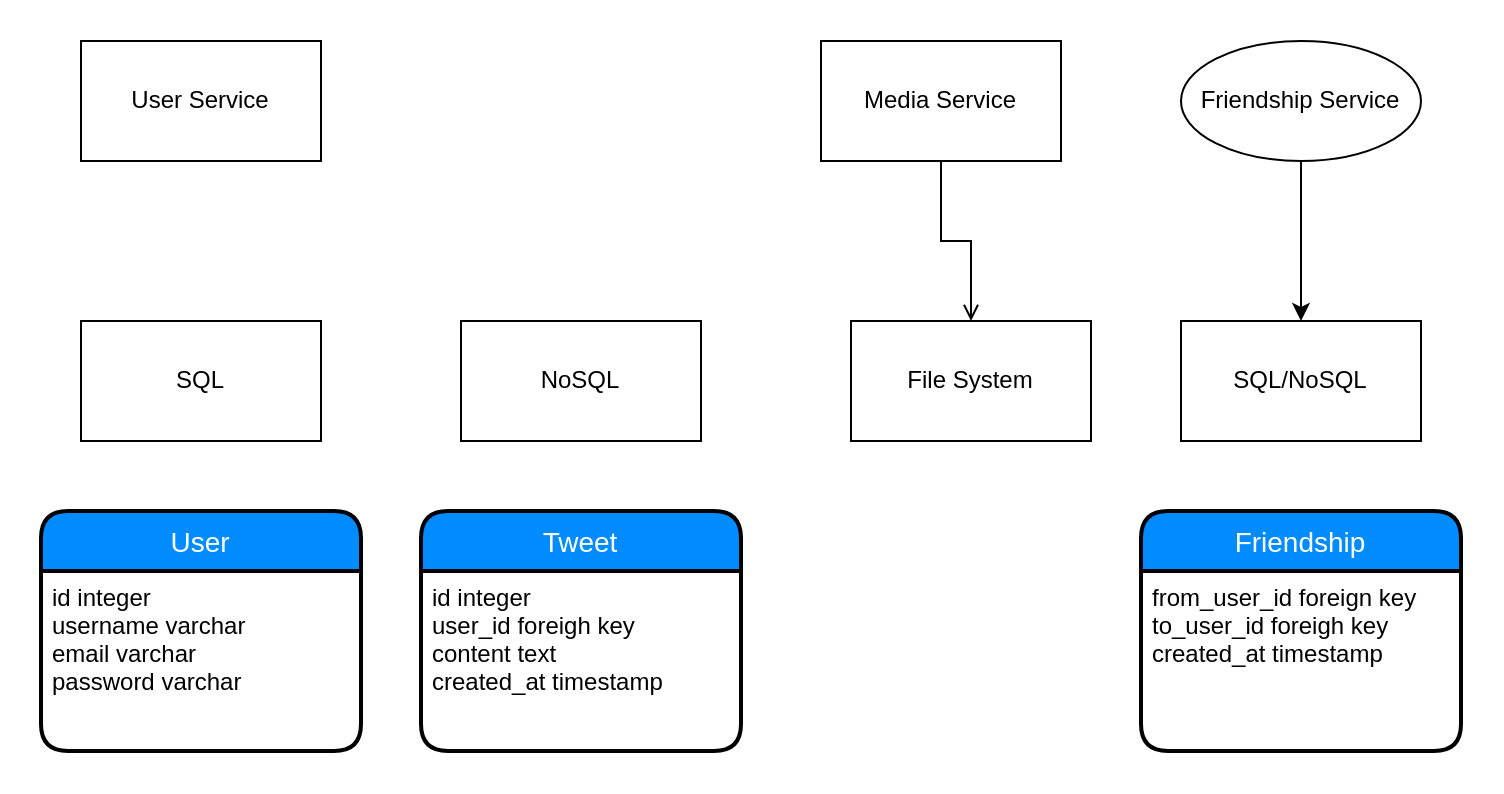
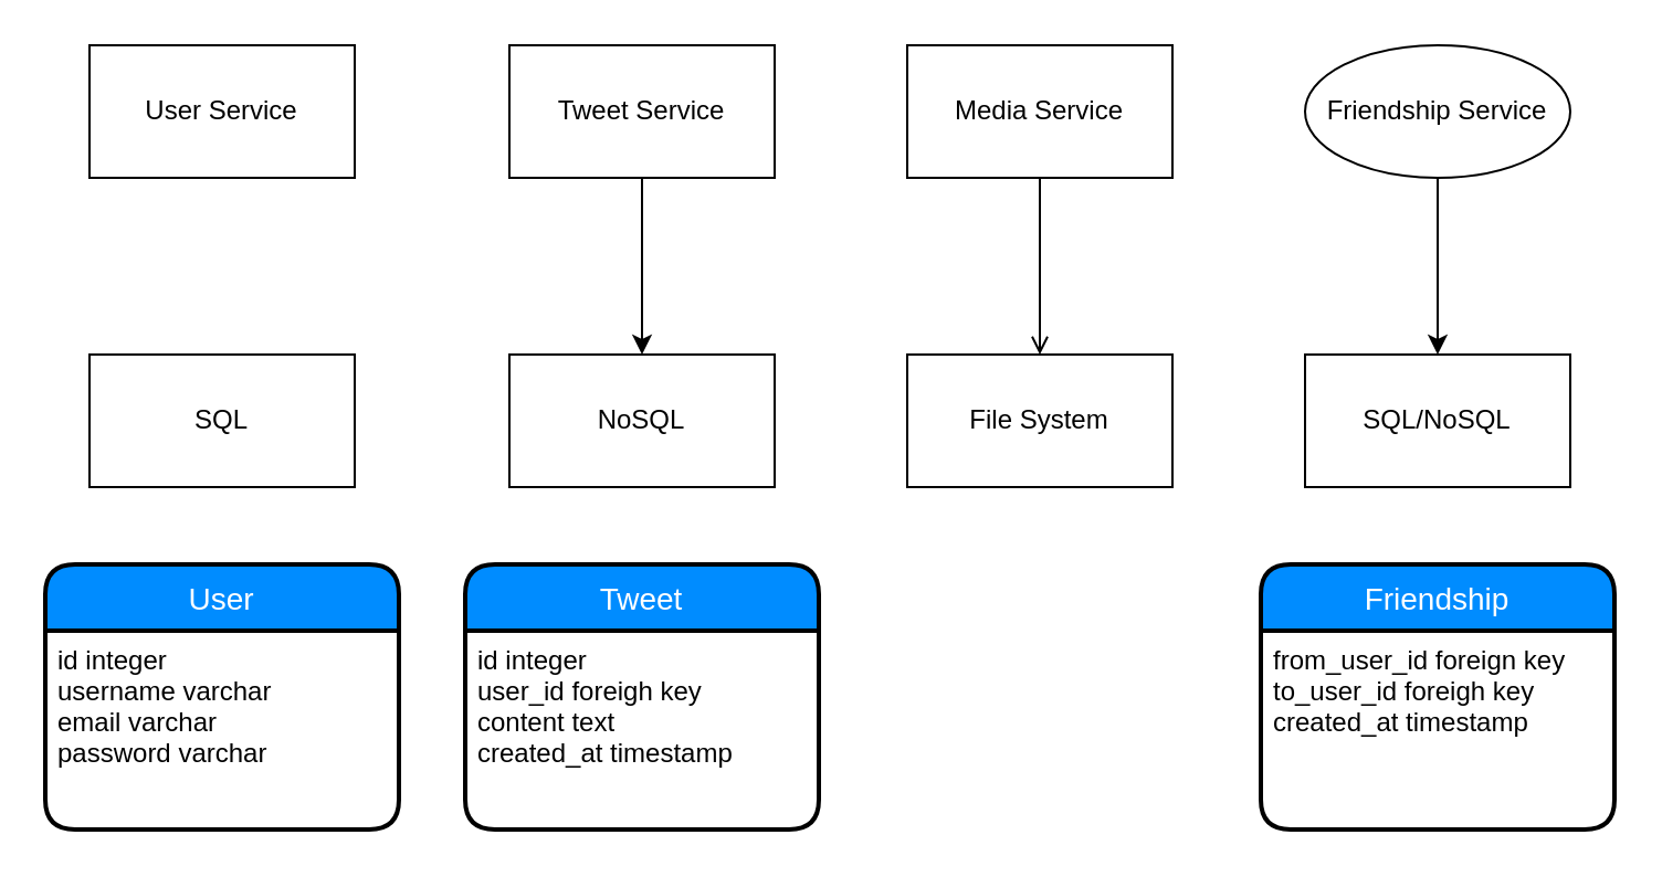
  <mxCell id="0" />
  <mxCell id="1" parent="0" />
  <mxCell id="2" value="User Service" style="rounded=0;whiteSpace=wrap;html=1;" vertex="1" parent="1"><mxGeometry x="40" y="20" width="120" height="60" as="geometry" /></mxCell>
  <mxCell id="3" value="SQL" style="rounded=0;whiteSpace=wrap;html=1;" vertex="1" parent="1"><mxGeometry x="40" y="160" width="120" height="60" as="geometry" /></mxCell>
+ <mxCell id="4" value="" style="edgeStyle=orthogonalEdgeStyle;rounded=0;orthogonalLoop=1;jettySize=auto;html=1;" edge="1" parent="1" source="5" target="6"><mxGeometry relative="1" as="geometry" /></mxCell>
+ <mxCell id="5" value="Tweet Service" style="rounded=0;whiteSpace=wrap;html=1;" vertex="1" parent="1"><mxGeometry x="230" y="20" width="120" height="60" as="geometry" /></mxCell>
  <mxCell id="6" value="NoSQL" style="rounded=0;whiteSpace=wrap;html=1;" vertex="1" parent="1"><mxGeometry x="230" y="160" width="120" height="60" as="geometry" /></mxCell>
  <mxCell id="7" value="" style="edgeStyle=orthogonalEdgeStyle;rounded=0;orthogonalLoop=1;jettySize=auto;html=1;endArrow=open;" edge="1" parent="1" source="8" target="9"><mxGeometry relative="1" as="geometry" /></mxCell>
  <mxCell id="8" value="Media Service" style="rounded=0;whiteSpace=wrap;html=1;" vertex="1" parent="1"><mxGeometry x="410" y="20" width="120" height="60" as="geometry" /></mxCell>
- <mxCell id="9" value="File System" style="rounded=0;whiteSpace=wrap;html=1;" vertex="1" parent="1"><mxGeometry x="425" y="160" width="120" height="60" as="geometry" /></mxCell>
+ <mxCell id="9" value="File System" style="rounded=0;whiteSpace=wrap;html=1;" vertex="1" parent="1"><mxGeometry x="410" y="160" width="120" height="60" as="geometry" /></mxCell>
  <mxCell id="10" value="" style="edgeStyle=orthogonalEdgeStyle;rounded=0;orthogonalLoop=1;jettySize=auto;html=1;" edge="1" parent="1" source="11" target="12"><mxGeometry relative="1" as="geometry" /></mxCell>
  <mxCell id="11" value="Friendship Service" style="ellipse;whiteSpace=wrap;html=1;" vertex="1" parent="1"><mxGeometry x="590" y="20" width="120" height="60" as="geometry" /></mxCell>
  <mxCell id="12" value="SQL/NoSQL" style="rounded=0;whiteSpace=wrap;html=1;" vertex="1" parent="1"><mxGeometry x="590" y="160" width="120" height="60" as="geometry" /></mxCell>
  <mxCell id="13" value="User" style="swimlane;childLayout=stackLayout;horizontal=1;startSize=30;horizontalStack=0;fillColor=#008cff;fontColor=#FFFFFF;rounded=1;fontSize=14;fontStyle=0;strokeWidth=2;resizeParent=0;resizeLast=1;shadow=0;dashed=0;align=center;" vertex="1" parent="1"><mxGeometry x="20" y="255" width="160" height="120" as="geometry" /></mxCell>
  <mxCell id="14" value="id integer&#10;username varchar&#10;email varchar&#10;password varchar" style="align=left;strokeColor=none;fillColor=none;spacingLeft=4;fontSize=12;verticalAlign=top;resizable=0;rotatable=0;part=1;" vertex="1" parent="13"><mxGeometry y="30" width="160" height="90" as="geometry" /></mxCell>
  <mxCell id="15" value="Tweet" style="swimlane;childLayout=stackLayout;horizontal=1;startSize=30;horizontalStack=0;fillColor=#008cff;fontColor=#FFFFFF;rounded=1;fontSize=14;fontStyle=0;strokeWidth=2;resizeParent=0;resizeLast=1;shadow=0;dashed=0;align=center;" vertex="1" parent="1"><mxGeometry x="210" y="255" width="160" height="120" as="geometry" /></mxCell>
  <mxCell id="16" value="id integer&#10;user_id foreigh key&#10;content text&#10;created_at timestamp" style="align=left;strokeColor=none;fillColor=none;spacingLeft=4;fontSize=12;verticalAlign=top;resizable=0;rotatable=0;part=1;" vertex="1" parent="15"><mxGeometry y="30" width="160" height="90" as="geometry" /></mxCell>
  <mxCell id="17" value="Friendship" style="swimlane;childLayout=stackLayout;horizontal=1;startSize=30;horizontalStack=0;fillColor=#008cff;fontColor=#FFFFFF;rounded=1;fontSize=14;fontStyle=0;strokeWidth=2;resizeParent=0;resizeLast=1;shadow=0;dashed=0;align=center;" vertex="1" parent="1"><mxGeometry x="570" y="255" width="160" height="120" as="geometry" /></mxCell>
  <mxCell id="18" value="from_user_id foreign key&#10;to_user_id foreigh key&#10;created_at timestamp" style="align=left;strokeColor=none;fillColor=none;spacingLeft=4;fontSize=12;verticalAlign=top;resizable=0;rotatable=0;part=1;" vertex="1" parent="17"><mxGeometry y="30" width="160" height="90" as="geometry" /></mxCell>
